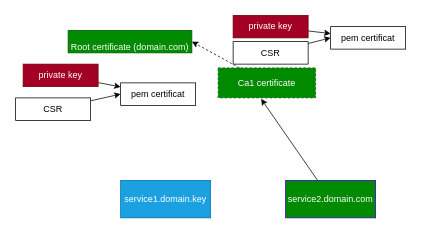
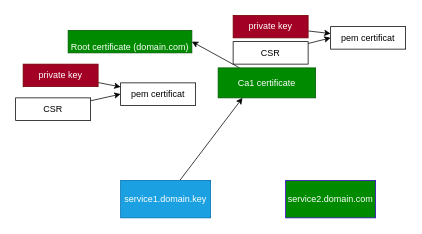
  <mxCell id="0" />
  <mxCell id="1" parent="0" />
  <mxCell id="2" value="&lt;br&gt;Root certificate (domain.com)" style="rounded=0;whiteSpace=wrap;html=1;fillColor=#008a00;fontColor=#ffffff;strokeColor=#005700;" parent="1" vertex="1"><mxGeometry x="90" y="40" width="165" height="30" as="geometry" /></mxCell>
- <mxCell id="3" style="edgeStyle=none;html=1;entryX=1;entryY=0.5;entryDx=0;entryDy=0;dashed=1;" parent="1" source="4" target="2" edge="1"><mxGeometry relative="1" as="geometry" /></mxCell>
- <mxCell id="4" value="Ca1 certificate" style="rounded=0;whiteSpace=wrap;html=1;fillColor=#008a00;fontColor=#ffffff;strokeColor=#005700;dashed=1;" parent="1" vertex="1"><mxGeometry x="290" y="90" width="130" height="40" as="geometry" /></mxCell>
+ <mxCell id="3" style="edgeStyle=none;html=1;entryX=1;entryY=0.5;entryDx=0;entryDy=0;" parent="1" source="4" target="2" edge="1"><mxGeometry relative="1" as="geometry" /></mxCell>
+ <mxCell id="4" value="Ca1 certificate" style="rounded=0;whiteSpace=wrap;html=1;fillColor=#008a00;fontColor=#ffffff;strokeColor=#005700;" parent="1" vertex="1"><mxGeometry x="290" y="90" width="130" height="40" as="geometry" /></mxCell>
+ <mxCell id="5" style="edgeStyle=none;html=1;entryX=0.25;entryY=1;entryDx=0;entryDy=0;" parent="1" source="6" target="4" edge="1"><mxGeometry relative="1" as="geometry" /></mxCell>
  <mxCell id="6" value="service1.domain.key" style="rounded=0;whiteSpace=wrap;html=1;fillColor=#1ba1e2;fontColor=#ffffff;strokeColor=#006EAF;" parent="1" vertex="1"><mxGeometry x="160" y="240" width="120" height="50" as="geometry" /></mxCell>
- <mxCell id="7" style="edgeStyle=none;html=1;entryX=0.441;entryY=1.034;entryDx=0;entryDy=0;entryPerimeter=0;" parent="1" source="8" target="4" edge="1"><mxGeometry relative="1" as="geometry" /></mxCell>
  <mxCell id="8" value="service2.domain.com" style="rounded=0;whiteSpace=wrap;html=1;fillColor=#008a00;fontColor=#ffffff;strokeColor=#3700CC;" parent="1" vertex="1"><mxGeometry x="380" y="240" width="120" height="50" as="geometry" /></mxCell>
  <mxCell id="9" style="edgeStyle=none;html=1;" parent="1" source="10" target="13" edge="1"><mxGeometry relative="1" as="geometry" /></mxCell>
  <mxCell id="10" value="private key" style="rounded=0;whiteSpace=wrap;html=1;fillColor=#a20025;fontColor=#ffffff;strokeColor=#6F0000;" parent="1" vertex="1"><mxGeometry x="30" y="85" width="100" height="30" as="geometry" /></mxCell>
  <mxCell id="11" style="edgeStyle=none;html=1;entryX=0;entryY=0.5;entryDx=0;entryDy=0;" parent="1" source="12" target="13" edge="1"><mxGeometry relative="1" as="geometry" /></mxCell>
  <mxCell id="12" value="CSR" style="rounded=0;whiteSpace=wrap;html=1;" parent="1" vertex="1"><mxGeometry x="20" y="130" width="100" height="30" as="geometry" /></mxCell>
  <mxCell id="13" value="pem certificat" style="rounded=0;whiteSpace=wrap;html=1;" parent="1" vertex="1"><mxGeometry x="160" y="110" width="100" height="30" as="geometry" /></mxCell>
  <mxCell id="14" style="edgeStyle=none;html=1;" edge="1" parent="1" source="15" target="18"><mxGeometry relative="1" as="geometry" /></mxCell>
  <mxCell id="15" value="private key" style="rounded=0;whiteSpace=wrap;html=1;fillColor=#a20025;fontColor=#ffffff;strokeColor=#6F0000;" vertex="1" parent="1"><mxGeometry x="310" y="20" width="100" height="30" as="geometry" /></mxCell>
  <mxCell id="16" style="edgeStyle=none;html=1;entryX=0;entryY=0.5;entryDx=0;entryDy=0;" edge="1" parent="1" source="17" target="18"><mxGeometry relative="1" as="geometry" /></mxCell>
  <mxCell id="17" value="CSR" style="rounded=0;whiteSpace=wrap;html=1;" vertex="1" parent="1"><mxGeometry x="310" y="55" width="100" height="30" as="geometry" /></mxCell>
  <mxCell id="18" value="pem certificat" style="rounded=0;whiteSpace=wrap;html=1;" vertex="1" parent="1"><mxGeometry x="440" y="35" width="100" height="30" as="geometry" /></mxCell>
